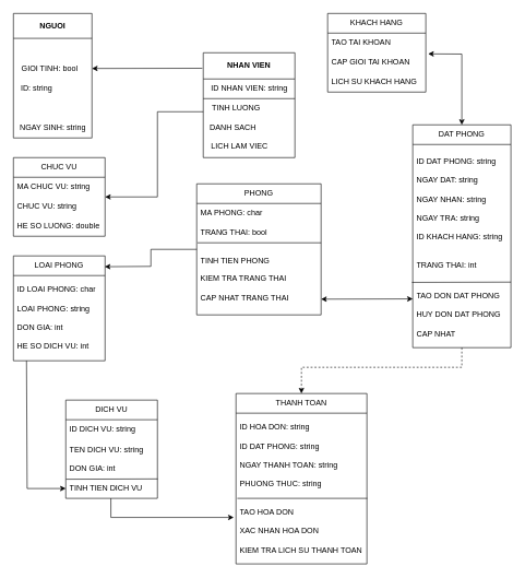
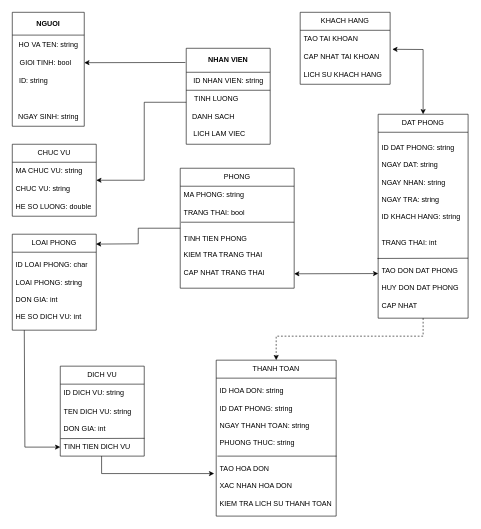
  <mxCell id="0" />
  <mxCell id="1" parent="0" />
  <mxCell id="2" value="NGUOI" style="swimlane;whiteSpace=wrap;html=1;align=center;verticalAlign=middle;fontFamily=Helvetica;fontSize=12;fontColor=default;autosize=1;resizable=1;fillColor=none;gradientColor=none;startSize=38;movable=1;rotatable=1;deletable=1;editable=1;locked=0;connectable=1;" parent="1" vertex="1"><mxGeometry x="20" y="20" width="120" height="190" as="geometry"><mxRectangle x="80" y="120" width="140" height="40" as="alternateBounds" /></mxGeometry></mxCell>
  <mxCell id="3" value="GIOI TINH: bool" style="text;html=1;align=center;verticalAlign=middle;resizable=0;points=[];autosize=1;strokeColor=none;fillColor=none;fontFamily=Helvetica;fontSize=12;fontColor=default;" parent="2" vertex="1"><mxGeometry y="70" width="110" height="30" as="geometry" /></mxCell>
  <mxCell id="4" value="ID: string" style="text;html=1;align=center;verticalAlign=middle;resizable=0;points=[];autosize=1;strokeColor=none;fillColor=none;fontFamily=Helvetica;fontSize=12;fontColor=default;" parent="2" vertex="1"><mxGeometry y="100" width="70" height="30" as="geometry" /></mxCell>
  <mxCell id="5" value="NGAY SINH: string" style="text;html=1;align=center;verticalAlign=middle;resizable=0;points=[];autosize=1;strokeColor=none;fillColor=none;fontFamily=Helvetica;fontSize=12;fontColor=default;" parent="2" vertex="1"><mxGeometry y="160" width="120" height="30" as="geometry" /></mxCell>
+ <mxCell id="6" value="HO VA TEN: string" style="text;html=1;align=center;verticalAlign=middle;resizable=0;points=[];autosize=1;strokeColor=none;fillColor=none;fontFamily=Helvetica;fontSize=12;fontColor=default;" parent="2" vertex="1"><mxGeometry y="40" width="120" height="30" as="geometry" /></mxCell>
  <mxCell id="7" value="NHAN VIEN" style="swimlane;whiteSpace=wrap;html=1;startSize=40;" parent="1" vertex="1"><mxGeometry x="310" y="80" width="140" height="160" as="geometry"><mxRectangle x="310" y="80" width="110" height="40" as="alternateBounds" /></mxGeometry></mxCell>
  <mxCell id="8" value="ID NHAN VIEN: string" style="text;html=1;align=center;verticalAlign=middle;resizable=0;points=[];autosize=1;strokeColor=none;fillColor=none;" parent="7" vertex="1"><mxGeometry y="40" width="140" height="30" as="geometry" /></mxCell>
  <mxCell id="9" value="" style="endArrow=none;html=1;rounded=0;" parent="7" edge="1"><mxGeometry width="50" height="50" relative="1" as="geometry"><mxPoint y="70" as="sourcePoint" /><mxPoint x="140" y="70" as="targetPoint" /><Array as="points" /></mxGeometry></mxCell>
  <mxCell id="10" value="TINH LUONG" style="text;html=1;align=center;verticalAlign=middle;resizable=0;points=[];autosize=1;strokeColor=none;fillColor=none;" parent="7" vertex="1"><mxGeometry y="70" width="100" height="30" as="geometry" /></mxCell>
  <mxCell id="11" value="DANH SACH" style="text;html=1;align=center;verticalAlign=middle;resizable=0;points=[];autosize=1;strokeColor=none;fillColor=none;" parent="7" vertex="1"><mxGeometry y="100" width="90" height="30" as="geometry" /></mxCell>
  <mxCell id="12" value="LICH LAM VIEC" style="text;html=1;align=center;verticalAlign=middle;resizable=0;points=[];autosize=1;strokeColor=none;fillColor=none;" parent="7" vertex="1"><mxGeometry y="128" width="110" height="30" as="geometry" /></mxCell>
  <mxCell id="13" value="KHACH HANG" style="swimlane;fontStyle=0;childLayout=stackLayout;horizontal=1;startSize=30;horizontalStack=0;resizeParent=1;resizeParentMax=0;resizeLast=0;collapsible=1;marginBottom=0;whiteSpace=wrap;html=1;" parent="1" vertex="1"><mxGeometry x="500" y="20" width="150" height="120" as="geometry" /></mxCell>
  <mxCell id="14" value="TAO TAI KHOAN" style="text;strokeColor=none;fillColor=none;align=left;verticalAlign=middle;spacingLeft=4;spacingRight=4;overflow=hidden;points=[[0,0.5],[1,0.5]];portConstraint=eastwest;rotatable=0;whiteSpace=wrap;html=1;" parent="13" vertex="1"><mxGeometry y="30" width="150" height="30" as="geometry" /></mxCell>
- <mxCell id="15" value="CAP GIOI TAI KHOAN" style="text;strokeColor=none;fillColor=none;align=left;verticalAlign=middle;spacingLeft=4;spacingRight=4;overflow=hidden;points=[[0,0.5],[1,0.5]];portConstraint=eastwest;rotatable=0;whiteSpace=wrap;html=1;" parent="13" vertex="1"><mxGeometry y="60" width="150" height="30" as="geometry" /></mxCell>
+ <mxCell id="15" value="CAP NHAT TAI KHOAN" style="text;strokeColor=none;fillColor=none;align=left;verticalAlign=middle;spacingLeft=4;spacingRight=4;overflow=hidden;points=[[0,0.5],[1,0.5]];portConstraint=eastwest;rotatable=0;whiteSpace=wrap;html=1;" parent="13" vertex="1"><mxGeometry y="60" width="150" height="30" as="geometry" /></mxCell>
  <mxCell id="16" value="LICH SU KHACH HANG" style="text;strokeColor=none;fillColor=none;align=left;verticalAlign=middle;spacingLeft=4;spacingRight=4;overflow=hidden;points=[[0,0.5],[1,0.5]];portConstraint=eastwest;rotatable=0;whiteSpace=wrap;html=1;" parent="13" vertex="1"><mxGeometry y="90" width="150" height="30" as="geometry" /></mxCell>
  <mxCell id="17" value="PHONG" style="swimlane;fontStyle=0;childLayout=stackLayout;horizontal=1;startSize=30;horizontalStack=0;resizeParent=1;resizeParentMax=0;resizeLast=0;collapsible=1;marginBottom=0;whiteSpace=wrap;html=1;" parent="1" vertex="1"><mxGeometry x="300" y="280" width="190" height="200" as="geometry" /></mxCell>
- <mxCell id="18" value="MA PHONG: char&amp;nbsp;" style="text;strokeColor=none;fillColor=none;align=left;verticalAlign=middle;spacingLeft=4;spacingRight=4;overflow=hidden;points=[[0,0.5],[1,0.5]];portConstraint=eastwest;rotatable=0;whiteSpace=wrap;html=1;" parent="17" vertex="1"><mxGeometry y="30" width="190" height="30" as="geometry" /></mxCell>
+ <mxCell id="18" value="MA PHONG: string&amp;nbsp;" style="text;strokeColor=none;fillColor=none;align=left;verticalAlign=middle;spacingLeft=4;spacingRight=4;overflow=hidden;points=[[0,0.5],[1,0.5]];portConstraint=eastwest;rotatable=0;whiteSpace=wrap;html=1;" parent="17" vertex="1"><mxGeometry y="30" width="190" height="30" as="geometry" /></mxCell>
  <mxCell id="19" value="TRANG THAI: bool" style="text;strokeColor=none;fillColor=none;align=left;verticalAlign=middle;spacingLeft=4;spacingRight=4;overflow=hidden;points=[[0,0.5],[1,0.5]];portConstraint=eastwest;rotatable=0;whiteSpace=wrap;html=1;" parent="17" vertex="1"><mxGeometry y="60" width="190" height="30" as="geometry" /></mxCell>
  <mxCell id="20" value="&lt;div&gt;TINH TIEN PHONG&lt;/div&gt;&lt;div&gt;&lt;br&gt;&lt;/div&gt;KIEM TRA TRANG THAI&lt;div&gt;&lt;br&gt;&lt;/div&gt;&lt;div&gt;CAP NHAT TRANG THAI&lt;/div&gt;" style="text;strokeColor=none;fillColor=none;align=left;verticalAlign=middle;spacingLeft=4;spacingRight=4;overflow=hidden;points=[[0,0.5],[1,0.5]];portConstraint=eastwest;rotatable=0;whiteSpace=wrap;html=1;" parent="17" vertex="1"><mxGeometry y="90" width="190" height="110" as="geometry" /></mxCell>
  <mxCell id="21" value="" style="endArrow=none;html=1;rounded=0;exitX=0.007;exitY=1;exitDx=0;exitDy=0;exitPerimeter=0;entryX=1;entryY=1;entryDx=0;entryDy=0;entryPerimeter=0;" parent="17" source="19" target="19" edge="1"><mxGeometry width="50" height="50" relative="1" as="geometry"><mxPoint x="80" y="-60" as="sourcePoint" /><mxPoint x="130" y="-110" as="targetPoint" /></mxGeometry></mxCell>
  <mxCell id="22" value="DAT PHONG" style="swimlane;fontStyle=0;childLayout=stackLayout;horizontal=1;startSize=30;horizontalStack=0;resizeParent=1;resizeParentMax=0;resizeLast=0;collapsible=1;marginBottom=0;whiteSpace=wrap;html=1;points=[[0,0,0,0,0],[0,0.25,0,0,0],[0,0.5,0,0,0],[0,0.75,0,0,0],[0,1,0,0,0],[0.25,0,0,0,0],[0.25,1,0,0,0],[0.5,0,0,0,0],[0.5,1,0,0,0],[0.75,0,0,0,0],[0.75,1,0,0,0],[1,0,0,0,0],[1,0.25,0,0,0],[1,0.5,0,0,0],[1,0.75,0,0,0],[1,1,0,0,0]];" parent="1" vertex="1"><mxGeometry x="630" y="190" width="150" height="340" as="geometry" /></mxCell>
  <mxCell id="23" value="ID DAT PHONG: string&lt;div&gt;&lt;br&gt;&lt;/div&gt;&lt;div&gt;NGAY DAT: string&lt;/div&gt;&lt;div&gt;&lt;br&gt;&lt;/div&gt;&lt;div&gt;NGAY NHAN: string&lt;/div&gt;&lt;div&gt;&lt;br&gt;&lt;/div&gt;&lt;div&gt;NGAY TRA: string&lt;/div&gt;&lt;div&gt;&lt;br&gt;&lt;/div&gt;&lt;div&gt;ID KHACH HANG: string&lt;/div&gt;&lt;div&gt;&lt;br&gt;&lt;/div&gt;&lt;div&gt;&lt;br&gt;&lt;/div&gt;&lt;div&gt;TRANG THAI: int&lt;/div&gt;" style="text;strokeColor=none;fillColor=none;align=left;verticalAlign=middle;spacingLeft=4;spacingRight=4;overflow=hidden;points=[[0,0.5],[1,0.5]];portConstraint=eastwest;rotatable=0;whiteSpace=wrap;html=1;" parent="22" vertex="1"><mxGeometry y="30" width="150" height="210" as="geometry" /></mxCell>
  <mxCell id="24" value="TAO DON DAT PHONG&lt;div&gt;&lt;br&gt;&lt;/div&gt;&lt;div&gt;HUY DON DAT PHONG&lt;/div&gt;&lt;div&gt;&lt;br&gt;&lt;/div&gt;&lt;div&gt;CAP NHAT&amp;nbsp;&lt;/div&gt;" style="text;strokeColor=none;fillColor=none;align=left;verticalAlign=middle;spacingLeft=4;spacingRight=4;overflow=hidden;points=[[0,0.5],[1,0.5]];portConstraint=eastwest;rotatable=0;whiteSpace=wrap;html=1;" parent="22" vertex="1"><mxGeometry y="240" width="150" height="100" as="geometry" /></mxCell>
  <mxCell id="25" value="" style="endArrow=none;html=1;rounded=0;exitX=-0.008;exitY=0.004;exitDx=0;exitDy=0;exitPerimeter=0;" parent="22" source="24" edge="1"><mxGeometry width="50" height="50" relative="1" as="geometry"><mxPoint x="-160" y="110" as="sourcePoint" /><mxPoint x="150" y="240" as="targetPoint" /></mxGeometry></mxCell>
  <mxCell id="26" value="" style="endArrow=classic;startArrow=classic;html=1;rounded=0;entryX=0.001;entryY=0.256;entryDx=0;entryDy=0;entryPerimeter=0;exitX=0.001;exitY=0.256;exitDx=0;exitDy=0;exitPerimeter=0;" parent="22" edge="1" source="24"><mxGeometry width="50" height="50" relative="1" as="geometry"><mxPoint x="-120" y="260" as="sourcePoint" /><mxPoint x="-140" y="266" as="targetPoint" /></mxGeometry></mxCell>
  <mxCell id="27" value="THANH TOAN" style="swimlane;fontStyle=0;childLayout=stackLayout;horizontal=1;startSize=30;horizontalStack=0;resizeParent=1;resizeParentMax=0;resizeLast=0;collapsible=1;marginBottom=0;whiteSpace=wrap;html=1;" parent="1" vertex="1"><mxGeometry x="360" y="600" width="200" height="260" as="geometry" /></mxCell>
  <mxCell id="28" value="ID HOA DON: string&lt;div&gt;&lt;br&gt;&lt;/div&gt;&lt;div&gt;ID DAT PHONG: string&lt;/div&gt;&lt;div&gt;&lt;br&gt;&lt;/div&gt;&lt;div&gt;NGAY THANH TOAN: string&lt;/div&gt;&lt;div&gt;&lt;br&gt;&lt;/div&gt;&lt;div&gt;PHUONG THUC: string&lt;/div&gt;" style="text;strokeColor=none;fillColor=none;align=left;verticalAlign=middle;spacingLeft=4;spacingRight=4;overflow=hidden;points=[[0,0.5],[1,0.5]];portConstraint=eastwest;rotatable=0;whiteSpace=wrap;html=1;" parent="27" vertex="1"><mxGeometry y="30" width="200" height="130" as="geometry" /></mxCell>
  <mxCell id="29" value="TAO HOA DON&lt;div&gt;&lt;br&gt;&lt;/div&gt;&lt;div&gt;XAC NHAN HOA DON&lt;/div&gt;&lt;div&gt;&lt;br&gt;&lt;/div&gt;&lt;div&gt;KIEM TRA LICH SU THANH TOAN&lt;/div&gt;" style="text;strokeColor=none;fillColor=none;align=left;verticalAlign=middle;spacingLeft=4;spacingRight=4;overflow=hidden;points=[[0,0.5],[1,0.5]];portConstraint=eastwest;rotatable=0;whiteSpace=wrap;html=1;" parent="27" vertex="1"><mxGeometry y="160" width="200" height="100" as="geometry" /></mxCell>
  <mxCell id="30" value="" style="endArrow=none;html=1;rounded=0;entryX=1.003;entryY=0;entryDx=0;entryDy=0;entryPerimeter=0;" parent="27" target="29" edge="1"><mxGeometry width="50" height="50" relative="1" as="geometry"><mxPoint x="2" y="160" as="sourcePoint" /><mxPoint x="470" y="250" as="targetPoint" /></mxGeometry></mxCell>
  <mxCell id="31" value="LOAI PHONG" style="swimlane;fontStyle=0;childLayout=stackLayout;horizontal=1;startSize=30;horizontalStack=0;resizeParent=1;resizeParentMax=0;resizeLast=0;collapsible=1;marginBottom=0;whiteSpace=wrap;html=1;" parent="1" vertex="1"><mxGeometry x="20" y="390" width="140" height="160" as="geometry" /></mxCell>
  <mxCell id="32" value="&lt;div&gt;ID LOAI PHONG: char&lt;/div&gt;&lt;div&gt;&lt;br&gt;&lt;/div&gt;LOAI PHONG: string&lt;div&gt;&lt;br&gt;&lt;/div&gt;&lt;div&gt;DON GIA: int&lt;br&gt;&lt;div&gt;&lt;br&gt;&lt;/div&gt;&lt;div&gt;HE SO DICH VU: int&lt;/div&gt;&lt;/div&gt;" style="text;strokeColor=none;fillColor=none;align=left;verticalAlign=middle;spacingLeft=4;spacingRight=4;overflow=hidden;points=[[0,0.5],[1,0.5]];portConstraint=eastwest;rotatable=0;whiteSpace=wrap;html=1;" parent="31" vertex="1"><mxGeometry y="30" width="140" height="130" as="geometry" /></mxCell>
  <mxCell id="33" value="CHUC VU" style="swimlane;fontStyle=0;childLayout=stackLayout;horizontal=1;startSize=30;horizontalStack=0;resizeParent=1;resizeParentMax=0;resizeLast=0;collapsible=1;marginBottom=0;whiteSpace=wrap;html=1;" parent="1" vertex="1"><mxGeometry x="20" y="240" width="140" height="120" as="geometry" /></mxCell>
  <mxCell id="34" value="MA CHUC VU: string" style="text;strokeColor=none;fillColor=none;align=left;verticalAlign=middle;spacingLeft=4;spacingRight=4;overflow=hidden;points=[[0,0.5],[1,0.5]];portConstraint=eastwest;rotatable=0;whiteSpace=wrap;html=1;" parent="33" vertex="1"><mxGeometry y="30" width="140" height="30" as="geometry" /></mxCell>
  <mxCell id="35" value="CHUC VU: string" style="text;strokeColor=none;fillColor=none;align=left;verticalAlign=middle;spacingLeft=4;spacingRight=4;overflow=hidden;points=[[0,0.5],[1,0.5]];portConstraint=eastwest;rotatable=0;whiteSpace=wrap;html=1;" parent="33" vertex="1"><mxGeometry y="60" width="140" height="30" as="geometry" /></mxCell>
  <mxCell id="36" value="HE SO LUONG: double" style="text;strokeColor=none;fillColor=none;align=left;verticalAlign=middle;spacingLeft=4;spacingRight=4;overflow=hidden;points=[[0,0.5],[1,0.5]];portConstraint=eastwest;rotatable=0;whiteSpace=wrap;html=1;" parent="33" vertex="1"><mxGeometry y="90" width="140" height="30" as="geometry" /></mxCell>
  <mxCell id="37" value="DICH VU" style="swimlane;fontStyle=0;childLayout=stackLayout;horizontal=1;startSize=30;horizontalStack=0;resizeParent=1;resizeParentMax=0;resizeLast=0;collapsible=1;marginBottom=0;whiteSpace=wrap;html=1;" parent="1" vertex="1"><mxGeometry x="100" y="610" width="140" height="150" as="geometry" /></mxCell>
  <mxCell id="38" value="ID DICH VU: string" style="text;strokeColor=none;fillColor=none;align=left;verticalAlign=middle;spacingLeft=4;spacingRight=4;overflow=hidden;points=[[0,0.5],[1,0.5]];portConstraint=eastwest;rotatable=0;whiteSpace=wrap;html=1;" parent="37" vertex="1"><mxGeometry y="30" width="140" height="30" as="geometry" /></mxCell>
  <mxCell id="39" value="TEN DICH VU: string&lt;div&gt;&lt;br&gt;&lt;/div&gt;&lt;div&gt;DON GIA: int&lt;br&gt;&lt;/div&gt;" style="text;strokeColor=none;fillColor=none;align=left;verticalAlign=middle;spacingLeft=4;spacingRight=4;overflow=hidden;points=[[0,0.5],[1,0.5]];portConstraint=eastwest;rotatable=0;whiteSpace=wrap;html=1;" parent="37" vertex="1"><mxGeometry y="60" width="140" height="60" as="geometry" /></mxCell>
  <mxCell id="40" value="TINH TIEN DICH VU" style="text;strokeColor=none;fillColor=none;align=left;verticalAlign=middle;spacingLeft=4;spacingRight=4;overflow=hidden;points=[[0,0.5],[1,0.5]];portConstraint=eastwest;rotatable=0;whiteSpace=wrap;html=1;" parent="37" vertex="1"><mxGeometry y="120" width="140" height="30" as="geometry" /></mxCell>
  <mxCell id="41" value="" style="endArrow=none;html=1;rounded=0;exitX=0.003;exitY=1.013;exitDx=0;exitDy=0;exitPerimeter=0;entryX=1.003;entryY=0.011;entryDx=0;entryDy=0;entryPerimeter=0;" parent="37" source="39" target="40" edge="1"><mxGeometry width="50" height="50" relative="1" as="geometry"><mxPoint x="390" y="140" as="sourcePoint" /><mxPoint x="440" y="90" as="targetPoint" /></mxGeometry></mxCell>
  <mxCell id="42" value="" style="endArrow=classic;html=1;rounded=0;exitX=0.5;exitY=1;exitDx=0;exitDy=0;exitPerimeter=0;entryX=0.5;entryY=0;entryDx=0;entryDy=0;dashed=1;" parent="1" source="22" target="27" edge="1"><mxGeometry width="50" height="50" relative="1" as="geometry"><mxPoint x="460" y="490" as="sourcePoint" /><mxPoint x="510" y="440" as="targetPoint" /><Array as="points"><mxPoint x="705" y="560" /><mxPoint x="460" y="560" /></Array></mxGeometry></mxCell>
  <mxCell id="43" value="" style="endArrow=classic;html=1;rounded=0;entryX=-0.01;entryY=0.148;entryDx=0;entryDy=0;entryPerimeter=0;exitX=-0.01;exitY=0.148;exitDx=0;exitDy=0;exitPerimeter=0;" parent="1" source="7" edge="1"><mxGeometry width="50" height="50" relative="1" as="geometry"><mxPoint x="510" y="150" as="sourcePoint" /><mxPoint x="140" y="104" as="targetPoint" /></mxGeometry></mxCell>
  <mxCell id="44" value="" style="endArrow=classic;html=1;rounded=0;exitX=1.003;exitY=0.103;exitDx=0;exitDy=0;exitPerimeter=0;" parent="1" edge="1"><mxGeometry width="50" height="50" relative="1" as="geometry"><mxPoint x="300" y="380" as="sourcePoint" /><mxPoint x="159.47" y="406.48" as="targetPoint" /><Array as="points"><mxPoint x="230" y="380" /><mxPoint x="230" y="406" /></Array></mxGeometry></mxCell>
  <mxCell id="45" value="" style="endArrow=classic;html=1;rounded=0;entryX=0;entryY=0.5;entryDx=0;entryDy=0;" parent="1" target="40" edge="1"><mxGeometry width="50" height="50" relative="1" as="geometry"><mxPoint x="40" y="550" as="sourcePoint" /><mxPoint x="510" y="600" as="targetPoint" /><Array as="points"><mxPoint x="41" y="745" /></Array></mxGeometry></mxCell>
  <mxCell id="46" style="edgeStyle=orthogonalEdgeStyle;rounded=0;orthogonalLoop=1;jettySize=auto;html=1;entryX=-0.017;entryY=0.291;entryDx=0;entryDy=0;entryPerimeter=0;exitX=0.492;exitY=0.999;exitDx=0;exitDy=0;exitPerimeter=0;" parent="1" source="40" target="29" edge="1"><mxGeometry relative="1" as="geometry" /></mxCell>
  <mxCell id="47" value="" style="endArrow=classic;startArrow=classic;html=1;rounded=0;exitX=1.024;exitY=0.057;exitDx=0;exitDy=0;exitPerimeter=0;entryX=0.5;entryY=0;entryDx=0;entryDy=0;entryPerimeter=0;" parent="1" source="15" target="22" edge="1"><mxGeometry width="50" height="50" relative="1" as="geometry"><mxPoint x="460" y="240" as="sourcePoint" /><mxPoint x="510" y="190" as="targetPoint" /><Array as="points"><mxPoint x="705" y="82" /></Array></mxGeometry></mxCell>
  <mxCell id="48" style="edgeStyle=orthogonalEdgeStyle;rounded=0;orthogonalLoop=1;jettySize=auto;html=1;exitX=0;exitY=0.667;exitDx=0;exitDy=0;exitPerimeter=0;" parent="1" source="10" target="33" edge="1"><mxGeometry relative="1" as="geometry"><Array as="points"><mxPoint x="240" y="170" /><mxPoint x="240" y="300" /></Array></mxGeometry></mxCell>
